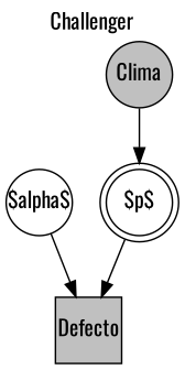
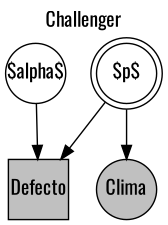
  digraph {
    compound=true
    fontname=Oswald
    label=Challenger
    labelloc=t
    newrank=true
    rankdir=TB
    node [fixedsize=true fontname=Oswald margin=0 shape=circle]
    edge [fontname=Oswald]
    n1 [label="$p$" peripheries=2 width=0.6]
    n2 [fillcolor=gray label=Defecto shape=square style=filled width=0.6]
    n3 [label="$alpha$" width=0.6]
    n4 [fillcolor=gray label=Clima style=filled width=0.6]
    n1 -> n2
    n3 -> n2
-   n4 -> n1
+   n1 -> n4
  }
